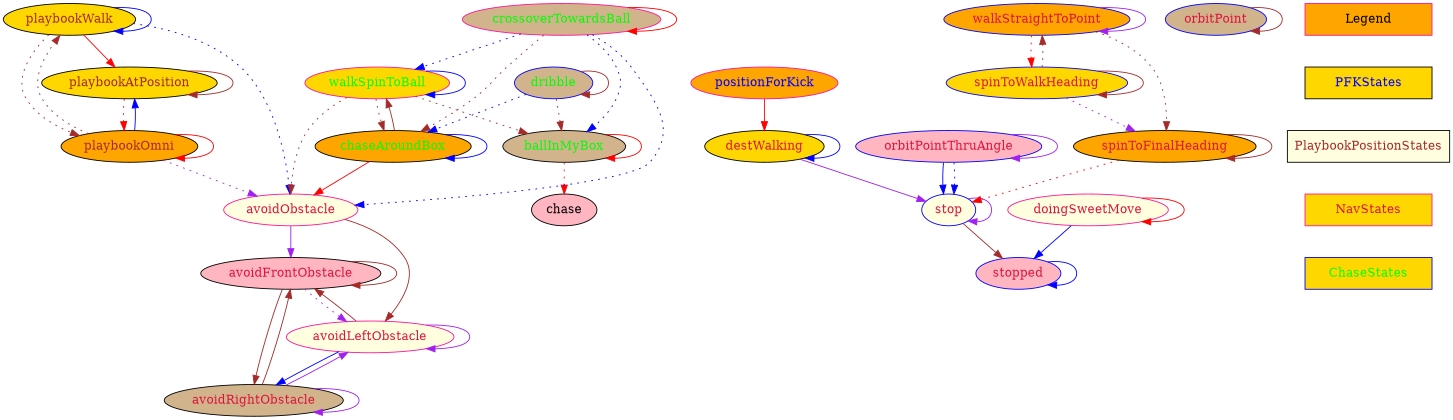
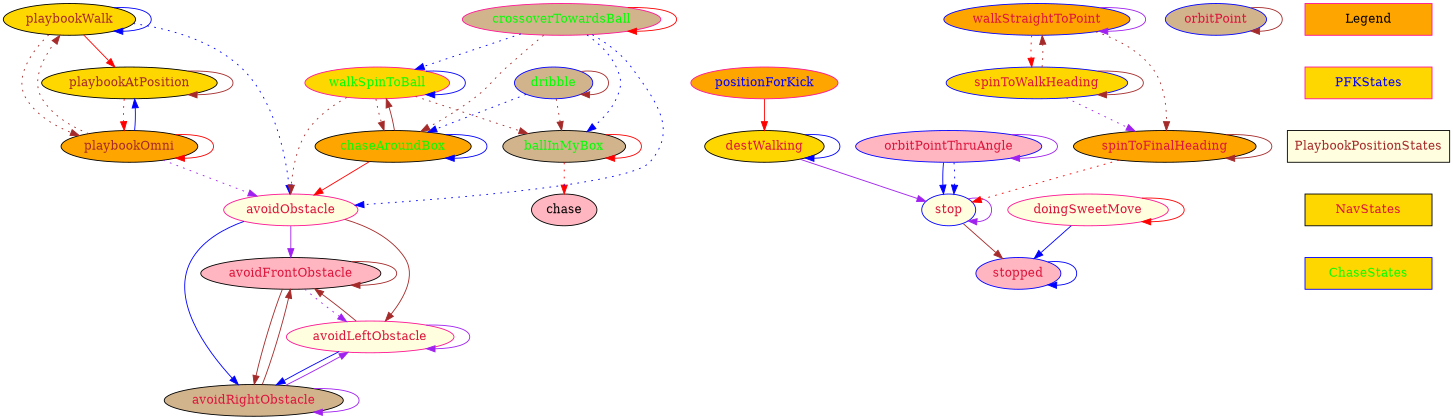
  digraph {
    node [color=black fillcolor=gold fontcolor=Crimson style=filled]
    edge [color=brown]
    n1 [fontcolor=Brown label=playbookWalk]
    n2 [fontcolor=Brown label=playbookAtPosition]
    n3 [fillcolor=orange fontcolor=Brown label=playbookOmni]
    n4 [color=deeppink fillcolor=orange fontcolor=blue label=positionForKick]
    n5 [color=deeppink fillcolor=lightyellow label=avoidObstacle]
    n6 [color=blue fillcolor=lightyellow label=stop]
    n7 [label=destWalking]
    n8 [color=blue fillcolor=lightpink label=orbitPointThruAngle]
    n9 [color=blue fillcolor=tan label=orbitPoint]
    n10 [color=blue fillcolor=lightpink label=stopped]
    n11 [fillcolor=lightpink label=avoidFrontObstacle]
    n12 [color=deeppink fillcolor=lightyellow label=doingSweetMove]
    n13 [color=blue fillcolor=orange label=walkStraightToPoint]
    n14 [color=blue label=spinToWalkHeading]
    n15 [color=deeppink fillcolor=lightyellow label=avoidLeftObstacle]
    n16 [fillcolor=tan label=avoidRightObstacle]
    n17 [fillcolor=orange label=spinToFinalHeading]
    n18 [color=blue fillcolor=tan fontcolor=Green label=dribble]
    n19 [color=deeppink fontcolor=Green label=walkSpinToBall]
    n20 [fillcolor=tan fontcolor=Green label=ballInMyBox]
    n21 [fillcolor=orange fontcolor=Green label=chaseAroundBox]
    n22 [color=deeppink fillcolor=tan fontcolor=Green label=crossoverTowardsBall]
    chase [fillcolor=lightpink fontcolor=""]
    Legend [color=deeppink fillcolor=orange shape=box width=2 fontcolor=""]
-   PFKStates [fontcolor=blue shape=box width=2]
+   PFKStates [color=deeppink fontcolor=blue shape=box width=2]
    PlaybookPositionStates [fillcolor=lightyellow fontcolor=Brown shape=box width=2]
-   NavStates [color=deeppink shape=box width=2]
+   NavStates [shape=box width=2]
    ChaseStates [color=blue fontcolor=Green shape=box width=2]
    subgraph sub_1 {
      n1
      n2
      n3
    }
    subgraph sub_2 {
      n4
    }
    subgraph sub_3 {
      n5
      n6
      n7
      n8
      n9
      n10
      n11
      n12
      n13
      n14
      n15
      n16
      n17
    }
    subgraph sub_4 {
      n18
      n19
      n20
      n21
      n22
    }
    n1 -> n1 [color=blue]
    n1 -> n2 [color=red]
    n1 -> n3 [style=dotted]
    n1 -> n5 [color=blue style=dotted]
    n2 -> n2
    n2 -> n3 [color=red style=dotted]
    n3 -> n1 [style=dotted]
    n3 -> n2 [color=blue]
    n3 -> n3 [color=red]
    n3 -> n5 [color=purple style=dotted]
    n4 -> n7 [color=red]
    n5 -> n11 [color=purple]
    n5 -> n15
+   n5 -> n16 [color=blue]
    n6 -> n6 [color=purple]
    n6 -> n10
    n7 -> n6 [color=purple]
    n7 -> n7 [color=blue]
    n8 -> n6 [color=blue]
    n8 -> n6 [color=blue style=dotted]
    n8 -> n8 [color=purple]
    n9 -> n9
    n10 -> n10 [color=blue]
    n11 -> n11
    n11 -> n15 [color=purple style=dotted]
    n11 -> n16
    n12 -> n10 [color=blue]
    n12 -> n12 [color=red]
    n13 -> n13 [color=purple]
    n13 -> n14 [color=red style=dotted]
    n13 -> n17 [style=dotted]
    n14 -> n13 [style=dotted]
    n14 -> n14
    n14 -> n17 [color=purple style=dotted]
    n15 -> n11
    n15 -> n15 [color=purple]
    n15 -> n16 [color=blue]
    n16 -> n11
    n16 -> n15 [color=purple]
    n16 -> n16 [color=purple]
    n17 -> n6 [color=red style=dotted]
    n17 -> n17
    n18 -> n18
    n18 -> n20 [style=dotted]
    n18 -> n21 [color=blue style=dotted]
    n19 -> n5 [style=dotted]
    n19 -> n19 [color=blue]
    n19 -> n20 [style=dotted]
    n19 -> n21 [style=dotted]
    n20 -> n20 [color=red]
    n20 -> chase [color=red style=dotted]
    n21 -> n5 [color=red]
    n21 -> n19
    n21 -> n21 [color=blue]
    n22 -> n5 [color=blue style=dotted]
    n22 -> n19 [color=blue style=dotted]
    n22 -> n20 [color=blue style=dotted]
    n22 -> n21 [style=dotted]
    n22 -> n22 [color=red]
    Legend -> PFKStates [style=invis color=""]
    PFKStates -> PlaybookPositionStates [style=invis color=""]
    PlaybookPositionStates -> NavStates [style=invis color=""]
    NavStates -> ChaseStates [style=invis color=""]
  }
